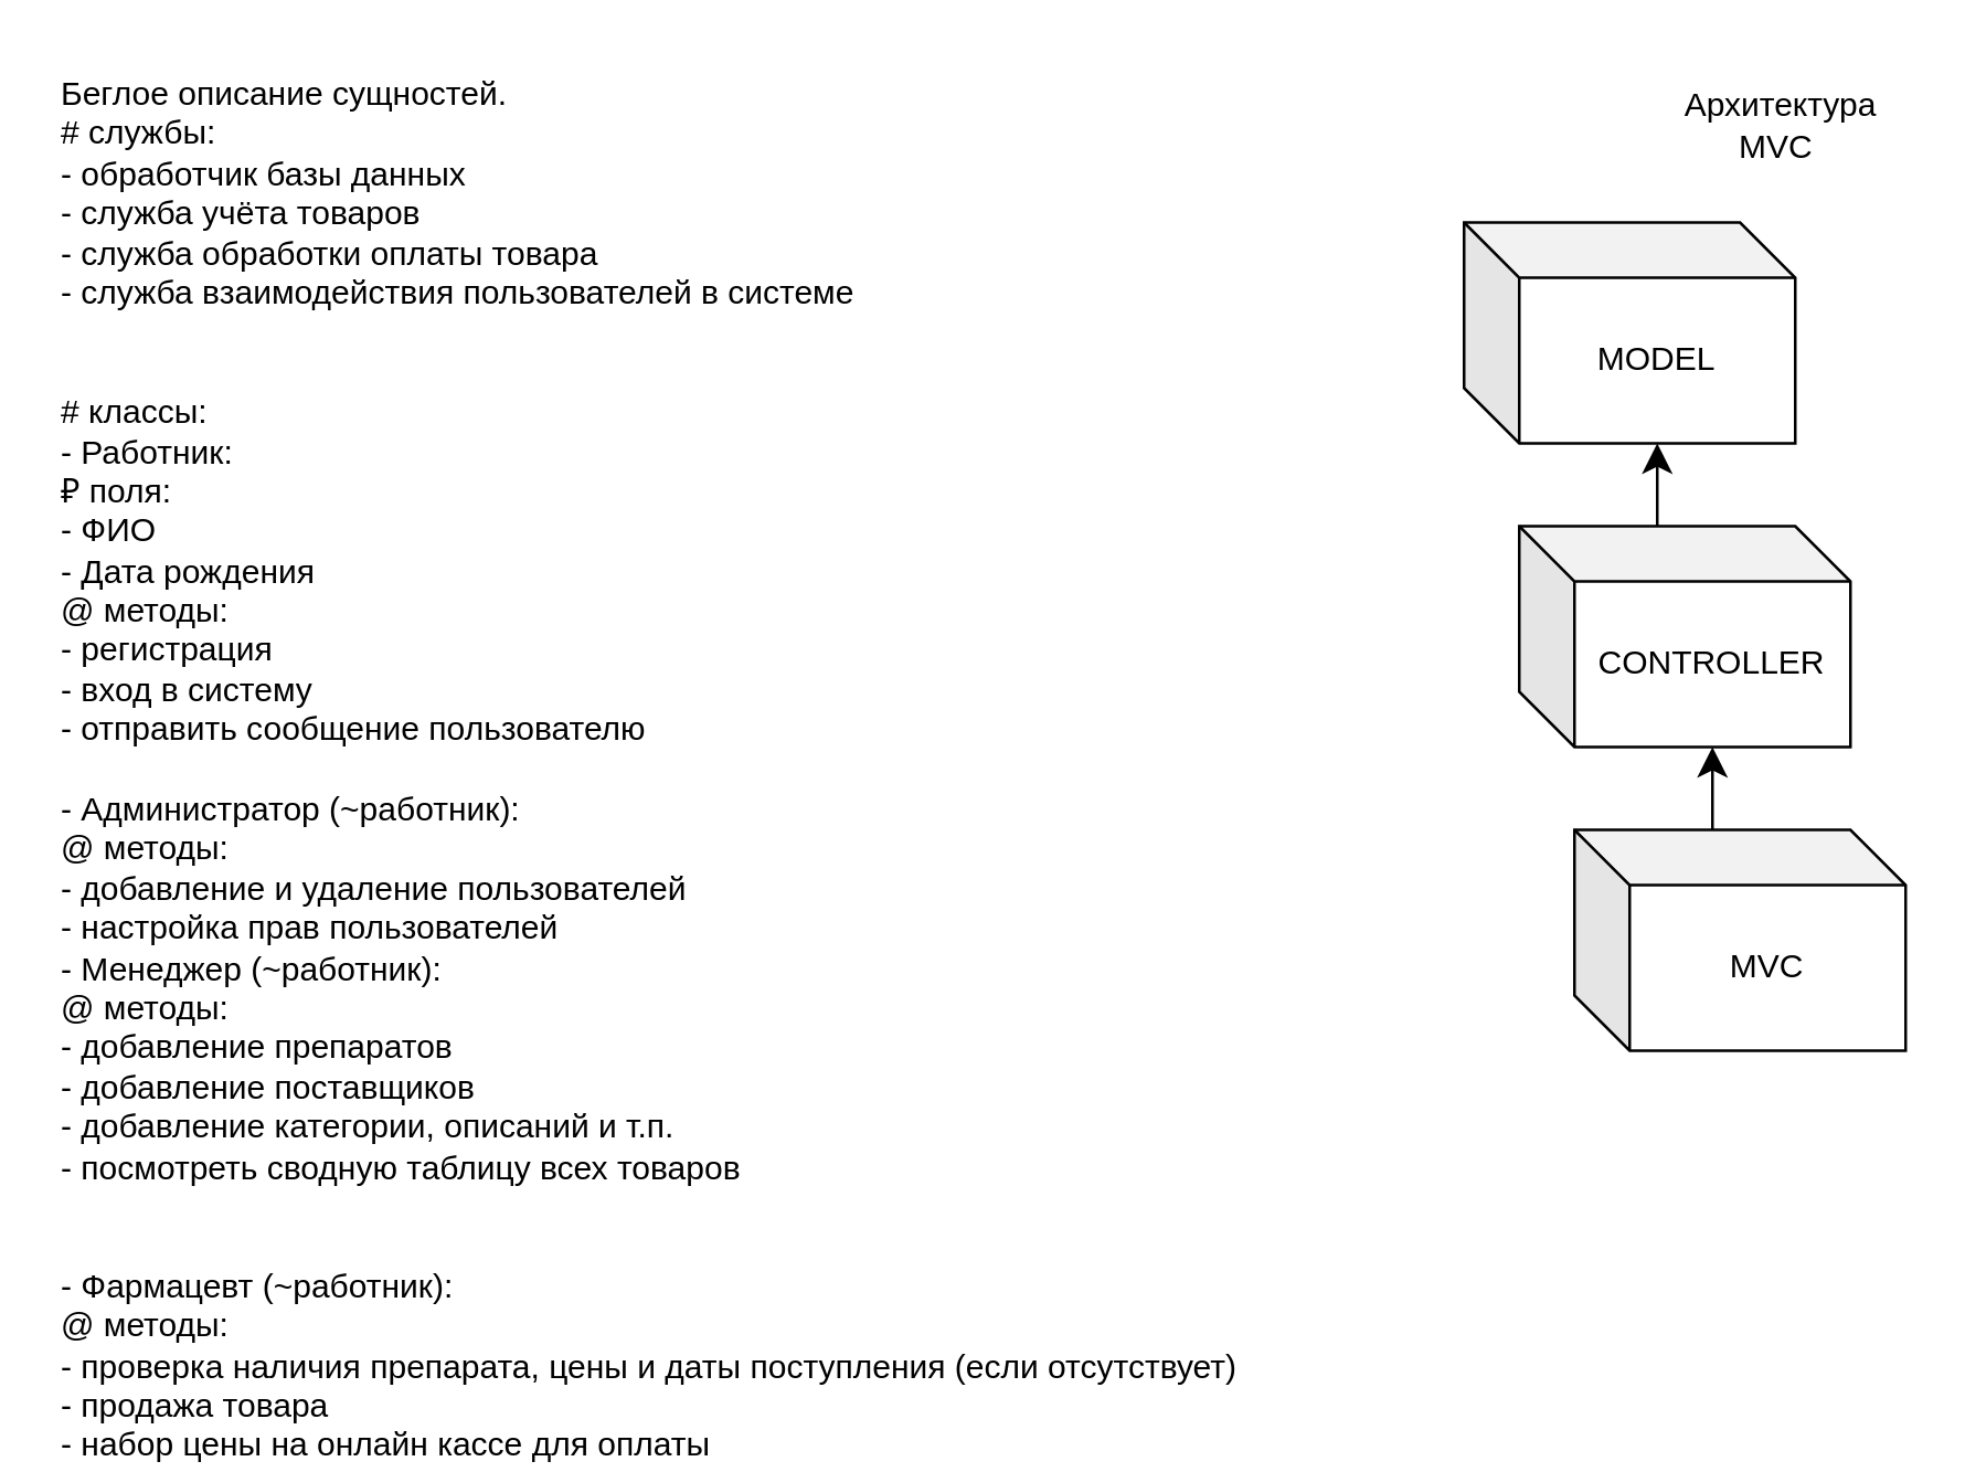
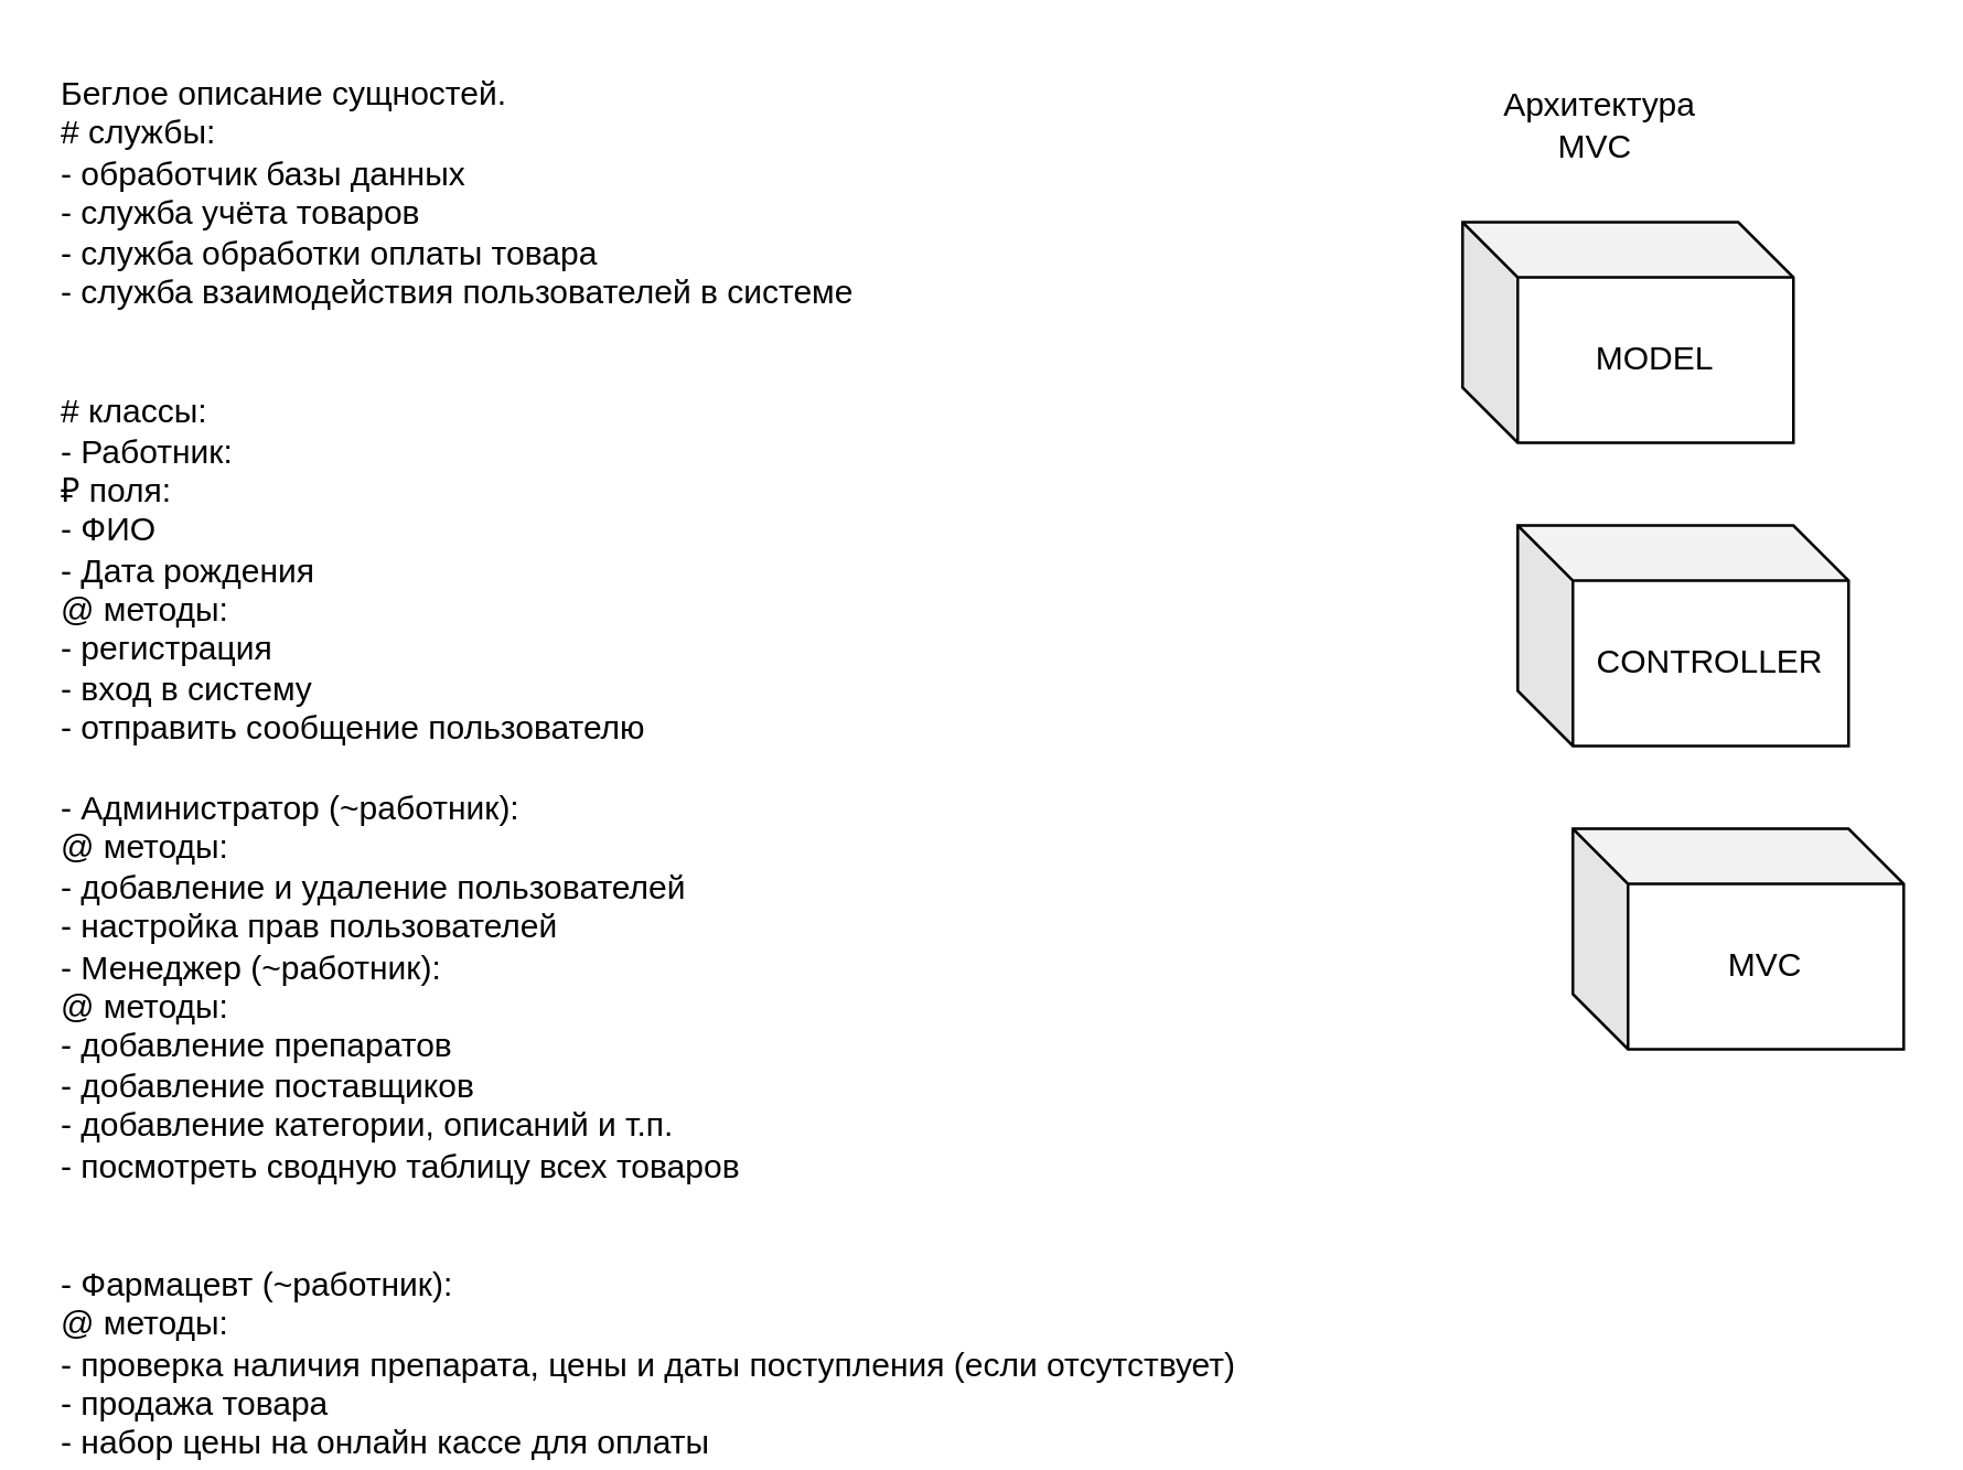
  <mxCell id="0" />
  <mxCell id="1" parent="0" />
  <mxCell id="2" value="Беглое описание сущностей.&#10;# службы:&#10;- обработчик базы данных&#10;- служба учёта товаров&#10;- служба обработки оплаты товара&#10;- служба взаимодействия пользователей в системе&#10;&#10;&#10;# классы:&#10;- Работник:&#10;₽ поля:&#10;- ФИО &#10;- Дата рождения&#10;@ методы: &#10;- регистрация&#10;- вход в систему&#10;- отправить сообщение пользователю&#10;&#10;- Администратор (~работник):&#10;@ методы:&#10;- добавление и удаление пользователей&#10;- настройка прав пользователей&#10;- Менеджер (~работник): &#10;@ методы:&#10;- добавление препаратов&#10;- добавление поставщиков&#10;- добавление категории, описаний и т.п.&#10;- посмотреть сводную таблицу всех товаров&#10;&#10;&#10;- Фармацевт (~работник):&#10;@ методы:&#10;- проверка наличия препарата, цены и даты поступления (если отсутствует)&#10;- продажа товара&#10;- набор цены на онлайн кассе для оплаты" style="text;whiteSpace=wrap;" parent="1" vertex="1"><mxGeometry x="20" y="20" width="460" height="460" as="geometry" /></mxCell>
  <mxCell id="3" value="MODEL" style="shape=cube;whiteSpace=wrap;html=1;boundedLbl=1;backgroundOutline=1;darkOpacity=0.05;darkOpacity2=0.1;" parent="1" vertex="1"><mxGeometry x="530" y="80" width="120" height="80" as="geometry" /></mxCell>
  <mxCell id="4" value="CONTROLLER" style="shape=cube;whiteSpace=wrap;html=1;boundedLbl=1;backgroundOutline=1;darkOpacity=0.05;darkOpacity2=0.1;" parent="1" vertex="1"><mxGeometry x="550" y="190" width="120" height="80" as="geometry" /></mxCell>
  <mxCell id="5" value="MVC" style="shape=cube;whiteSpace=wrap;html=1;boundedLbl=1;backgroundOutline=1;darkOpacity=0.05;darkOpacity2=0.1;" parent="1" vertex="1"><mxGeometry x="570" y="300" width="120" height="80" as="geometry" /></mxCell>
- <mxCell id="6" style="edgeStyle=none;curved=1;rounded=0;orthogonalLoop=1;jettySize=auto;html=1;exitX=0;exitY=0;exitDx=50;exitDy=0;exitPerimeter=0;entryX=0;entryY=0;entryDx=70;entryDy=80;entryPerimeter=0;fontSize=12;startSize=8;endSize=8;" parent="1" source="5" target="4" edge="1"><mxGeometry relative="1" as="geometry" /></mxCell>
- <mxCell id="7" style="edgeStyle=none;curved=1;rounded=0;orthogonalLoop=1;jettySize=auto;html=1;exitX=0;exitY=0;exitDx=50;exitDy=0;exitPerimeter=0;entryX=0;entryY=0;entryDx=70;entryDy=80;entryPerimeter=0;fontSize=12;startSize=8;endSize=8;" parent="1" source="4" target="3" edge="1"><mxGeometry relative="1" as="geometry" /></mxCell>
- <mxCell id="8" value="Архитектура MVC&amp;nbsp;" style="text;html=1;align=center;verticalAlign=middle;whiteSpace=wrap;rounded=0;" vertex="1" parent="1"><mxGeometry x="615" y="30" width="60" height="30" as="geometry" /></mxCell>
+ <mxCell id="8" value="Архитектура MVC&amp;nbsp;" style="text;html=1;align=center;verticalAlign=middle;whiteSpace=wrap;rounded=0;" vertex="1" parent="1"><mxGeometry x="550" y="30" width="60" height="30" as="geometry" /></mxCell>
